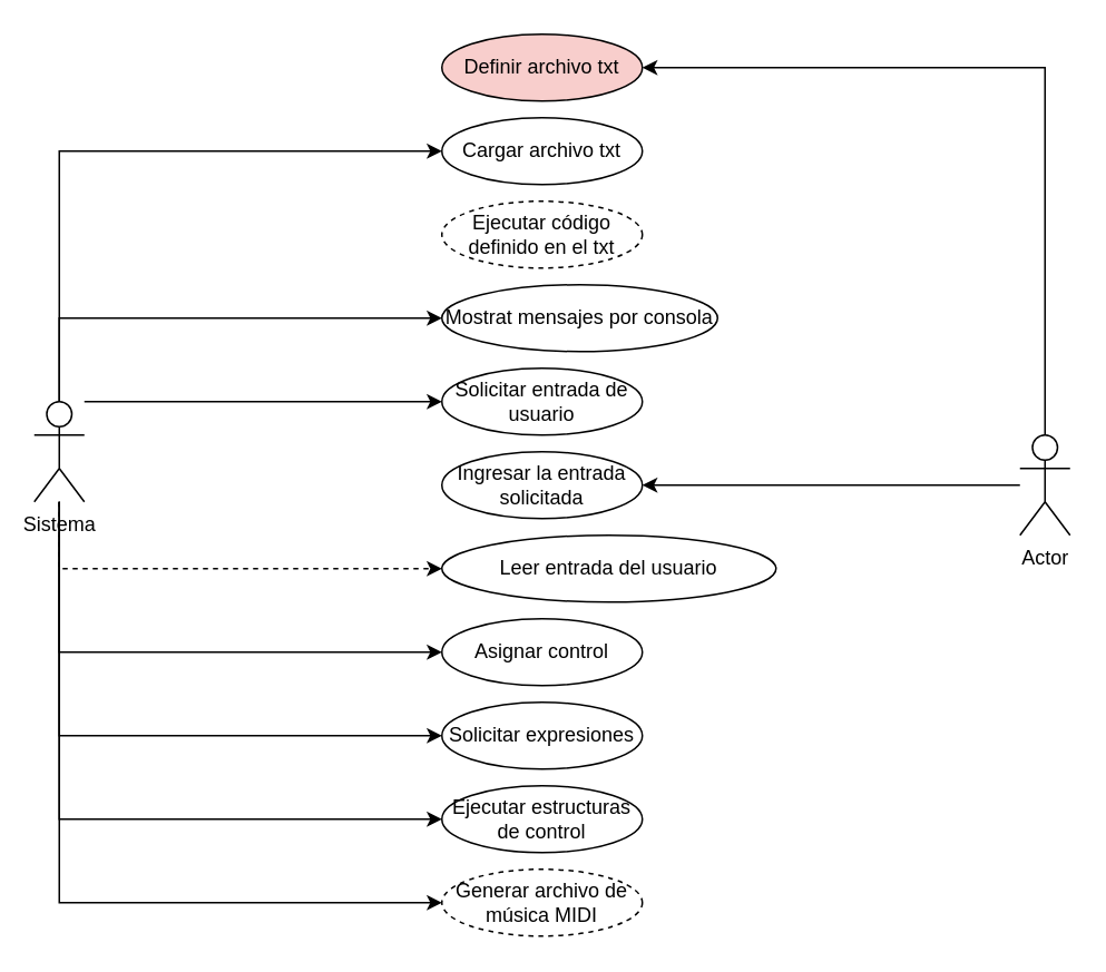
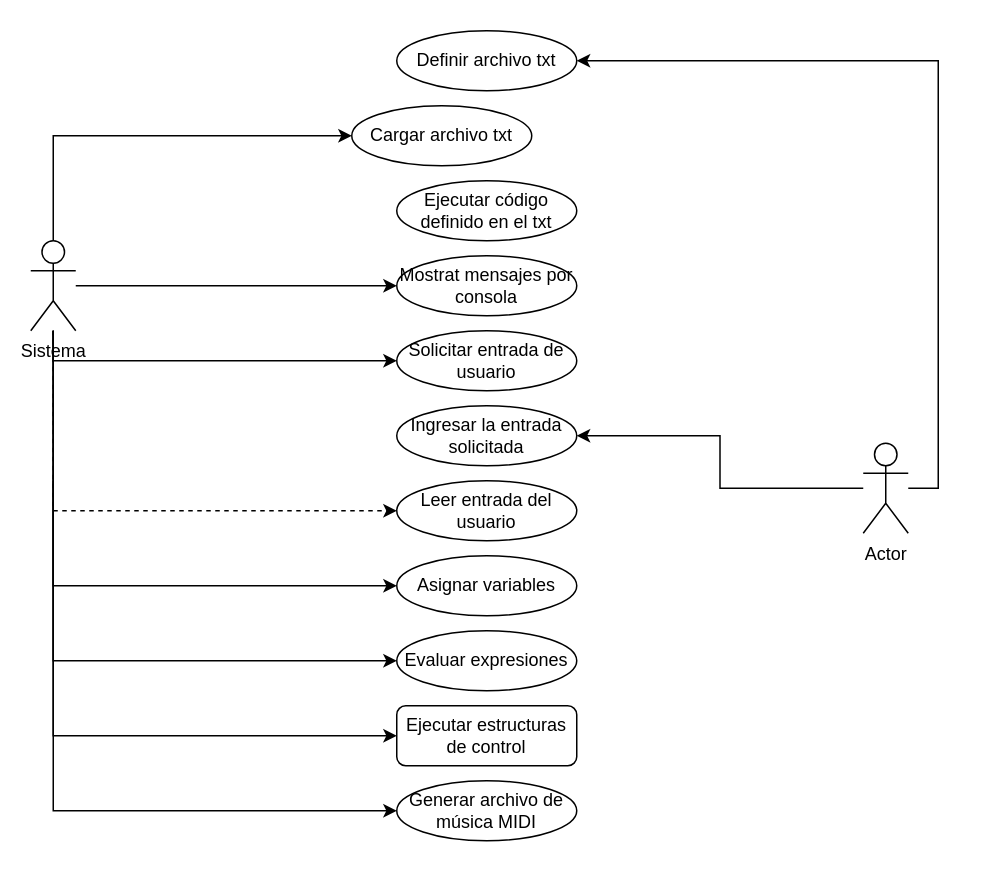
  <mxCell id="0" />
  <mxCell id="1" parent="0" />
  <mxCell id="2" style="edgeStyle=orthogonalEdgeStyle;rounded=0;orthogonalLoop=1;jettySize=auto;html=1;" edge="1" parent="1" source="10" target="15"><mxGeometry relative="1" as="geometry"><Array as="points"><mxPoint x="35" y="90" /></Array></mxGeometry></mxCell>
  <mxCell id="3" style="edgeStyle=orthogonalEdgeStyle;rounded=0;orthogonalLoop=1;jettySize=auto;html=1;" edge="1" parent="1" source="10" target="17"><mxGeometry relative="1" as="geometry"><Array as="points"><mxPoint x="35" y="190" /></Array></mxGeometry></mxCell>
  <mxCell id="4" style="edgeStyle=orthogonalEdgeStyle;rounded=0;orthogonalLoop=1;jettySize=auto;html=1;dashed=1;" edge="1" parent="1" source="10" target="18"><mxGeometry relative="1" as="geometry"><Array as="points"><mxPoint x="35" y="340" /></Array></mxGeometry></mxCell>
  <mxCell id="5" style="edgeStyle=orthogonalEdgeStyle;rounded=0;orthogonalLoop=1;jettySize=auto;html=1;" edge="1" parent="1" source="10" target="19"><mxGeometry relative="1" as="geometry"><Array as="points"><mxPoint x="35" y="390" /></Array></mxGeometry></mxCell>
  <mxCell id="6" style="edgeStyle=orthogonalEdgeStyle;rounded=0;orthogonalLoop=1;jettySize=auto;html=1;" edge="1" parent="1" source="10" target="20"><mxGeometry relative="1" as="geometry"><Array as="points"><mxPoint x="35" y="440" /></Array></mxGeometry></mxCell>
  <mxCell id="7" style="edgeStyle=orthogonalEdgeStyle;rounded=0;orthogonalLoop=1;jettySize=auto;html=1;" edge="1" parent="1" source="10" target="21"><mxGeometry relative="1" as="geometry"><Array as="points"><mxPoint x="35" y="490" /></Array></mxGeometry></mxCell>
  <mxCell id="8" style="edgeStyle=orthogonalEdgeStyle;rounded=0;orthogonalLoop=1;jettySize=auto;html=1;" edge="1" parent="1" target="22"><mxGeometry relative="1" as="geometry"><mxPoint x="35" y="320" as="sourcePoint" /><mxPoint x="324" y="540" as="targetPoint" /><Array as="points"><mxPoint x="35" y="540" /></Array></mxGeometry></mxCell>
  <mxCell id="9" style="edgeStyle=orthogonalEdgeStyle;rounded=0;orthogonalLoop=1;jettySize=auto;html=1;" edge="1" parent="1" source="10" target="23"><mxGeometry relative="1" as="geometry"><Array as="points"><mxPoint x="110" y="240" /><mxPoint x="110" y="240" /></Array></mxGeometry></mxCell>
- <mxCell id="10" value="Sistema" style="shape=umlActor;verticalLabelPosition=bottom;verticalAlign=top;html=1;outlineConnect=0;" vertex="1" parent="1"><mxGeometry x="20" y="240" width="30" height="60" as="geometry" /></mxCell>
+ <mxCell id="10" value="Sistema" style="shape=umlActor;verticalLabelPosition=bottom;verticalAlign=top;html=1;outlineConnect=0;" vertex="1" parent="1"><mxGeometry x="20" y="160" width="30" height="60" as="geometry" /></mxCell>
  <mxCell id="11" style="edgeStyle=orthogonalEdgeStyle;rounded=0;orthogonalLoop=1;jettySize=auto;html=1;" edge="1" parent="1" source="13" target="14"><mxGeometry relative="1" as="geometry"><Array as="points"><mxPoint x="625" y="40" /></Array></mxGeometry></mxCell>
  <mxCell id="12" style="edgeStyle=orthogonalEdgeStyle;rounded=0;orthogonalLoop=1;jettySize=auto;html=1;" edge="1" parent="1" source="13" target="24"><mxGeometry relative="1" as="geometry" /></mxCell>
- <mxCell id="13" value="Actor" style="shape=umlActor;verticalLabelPosition=bottom;verticalAlign=top;html=1;outlineConnect=0;" vertex="1" parent="1"><mxGeometry x="610" y="260" width="30" height="60" as="geometry" /></mxCell>
- <mxCell id="14" value="Definir archivo txt" style="ellipse;whiteSpace=wrap;html=1;fillColor=#f8cecc;" vertex="1" parent="1"><mxGeometry x="264" y="20" width="120" height="40" as="geometry" /></mxCell>
- <mxCell id="15" value="Cargar archivo txt" style="ellipse;whiteSpace=wrap;html=1;" vertex="1" parent="1"><mxGeometry x="264" y="70" width="120" height="40" as="geometry" /></mxCell>
- <mxCell id="16" value="Ejecutar código definido en el txt" style="ellipse;whiteSpace=wrap;html=1;dashed=1;" vertex="1" parent="1"><mxGeometry x="264" y="120" width="120" height="40" as="geometry" /></mxCell>
- <mxCell id="17" value="Mostrat mensajes por consola" style="ellipse;whiteSpace=wrap;html=1;" vertex="1" parent="1"><mxGeometry x="264" y="170" width="165" height="40" as="geometry" /></mxCell>
- <mxCell id="18" value="Leer entrada del usuario" style="ellipse;whiteSpace=wrap;html=1;" vertex="1" parent="1"><mxGeometry x="264" y="320" width="200" height="40" as="geometry" /></mxCell>
- <mxCell id="19" value="Asignar control" style="ellipse;whiteSpace=wrap;html=1;" vertex="1" parent="1"><mxGeometry x="264" y="370" width="120" height="40" as="geometry" /></mxCell>
- <mxCell id="20" value="Solicitar expresiones" style="ellipse;whiteSpace=wrap;html=1;" vertex="1" parent="1"><mxGeometry x="264" y="420" width="120" height="40" as="geometry" /></mxCell>
- <mxCell id="21" value="Ejecutar estructuras de control" style="ellipse;whiteSpace=wrap;html=1;" vertex="1" parent="1"><mxGeometry x="264" y="470" width="120" height="40" as="geometry" /></mxCell>
- <mxCell id="22" value="Generar archivo de música MIDI" style="ellipse;whiteSpace=wrap;html=1;dashed=1;" vertex="1" parent="1"><mxGeometry x="264" y="520" width="120" height="40" as="geometry" /></mxCell>
+ <mxCell id="13" value="Actor" style="shape=umlActor;verticalLabelPosition=bottom;verticalAlign=top;html=1;outlineConnect=0;" vertex="1" parent="1"><mxGeometry x="575" y="295" width="30" height="60" as="geometry" /></mxCell>
+ <mxCell id="14" value="Definir archivo txt" style="ellipse;whiteSpace=wrap;html=1;" vertex="1" parent="1"><mxGeometry x="264" y="20" width="120" height="40" as="geometry" /></mxCell>
+ <mxCell id="15" value="Cargar archivo txt" style="ellipse;whiteSpace=wrap;html=1;" vertex="1" parent="1"><mxGeometry x="234" y="70" width="120" height="40" as="geometry" /></mxCell>
+ <mxCell id="16" value="Ejecutar código definido en el txt" style="ellipse;whiteSpace=wrap;html=1;" vertex="1" parent="1"><mxGeometry x="264" y="120" width="120" height="40" as="geometry" /></mxCell>
+ <mxCell id="17" value="Mostrat mensajes por consola" style="ellipse;whiteSpace=wrap;html=1;" vertex="1" parent="1"><mxGeometry x="264" y="170" width="120" height="40" as="geometry" /></mxCell>
+ <mxCell id="18" value="Leer entrada del usuario" style="ellipse;whiteSpace=wrap;html=1;" vertex="1" parent="1"><mxGeometry x="264" y="320" width="120" height="40" as="geometry" /></mxCell>
+ <mxCell id="19" value="Asignar variables" style="ellipse;whiteSpace=wrap;html=1;" vertex="1" parent="1"><mxGeometry x="264" y="370" width="120" height="40" as="geometry" /></mxCell>
+ <mxCell id="20" value="Evaluar expresiones" style="ellipse;whiteSpace=wrap;html=1;" vertex="1" parent="1"><mxGeometry x="264" y="420" width="120" height="40" as="geometry" /></mxCell>
+ <mxCell id="21" value="Ejecutar estructuras de control" style="whiteSpace=wrap;html=1;rounded=1;" vertex="1" parent="1"><mxGeometry x="264" y="470" width="120" height="40" as="geometry" /></mxCell>
+ <mxCell id="22" value="Generar archivo de música MIDI" style="ellipse;whiteSpace=wrap;html=1;" vertex="1" parent="1"><mxGeometry x="264" y="520" width="120" height="40" as="geometry" /></mxCell>
  <mxCell id="23" value="Solicitar entrada de usuario" style="ellipse;whiteSpace=wrap;html=1;" vertex="1" parent="1"><mxGeometry x="264" y="220" width="120" height="40" as="geometry" /></mxCell>
  <mxCell id="24" value="Ingresar la entrada solicitada" style="ellipse;whiteSpace=wrap;html=1;" vertex="1" parent="1"><mxGeometry x="264" y="270" width="120" height="40" as="geometry" /></mxCell>
